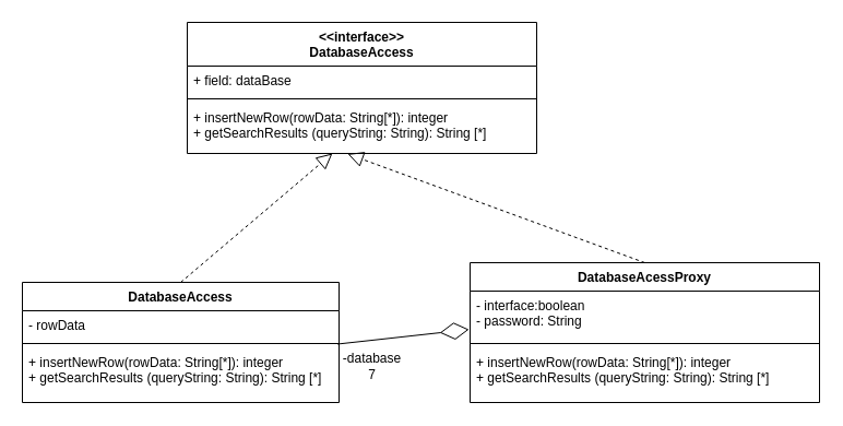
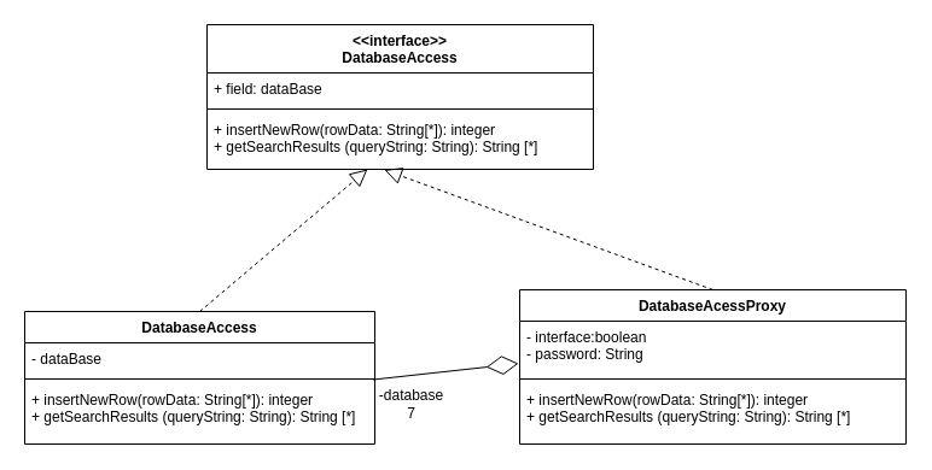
  <mxCell id="0" />
  <mxCell id="1" parent="0" />
  <mxCell id="2" value="&lt;&lt;interface&gt;&gt;&#10;DatabaseAccess" style="swimlane;fontStyle=1;align=center;verticalAlign=top;childLayout=stackLayout;horizontal=1;startSize=40;horizontalStack=0;resizeParent=1;resizeParentMax=0;resizeLast=0;collapsible=1;marginBottom=0;" vertex="1" parent="1"><mxGeometry x="171" y="20" width="320" height="120" as="geometry" /></mxCell>
  <mxCell id="3" value="+ field: dataBase" style="text;strokeColor=none;fillColor=none;align=left;verticalAlign=top;spacingLeft=4;spacingRight=4;overflow=hidden;rotatable=0;points=[[0,0.5],[1,0.5]];portConstraint=eastwest;" vertex="1" parent="2"><mxGeometry y="40" width="320" height="26" as="geometry" /></mxCell>
  <mxCell id="4" value="" style="line;strokeWidth=1;fillColor=none;align=left;verticalAlign=middle;spacingTop=-1;spacingLeft=3;spacingRight=3;rotatable=0;labelPosition=right;points=[];portConstraint=eastwest;" vertex="1" parent="2"><mxGeometry y="66" width="320" height="8" as="geometry" /></mxCell>
  <mxCell id="5" value="+ insertNewRow(rowData: String[*]): integer&#10;+ getSearchResults (queryString: String): String [*]&#10;" style="text;strokeColor=none;fillColor=none;align=left;verticalAlign=top;spacingLeft=4;spacingRight=4;overflow=hidden;rotatable=0;points=[[0,0.5],[1,0.5]];portConstraint=eastwest;" vertex="1" parent="2"><mxGeometry y="74" width="320" height="46" as="geometry" /></mxCell>
  <mxCell id="6" value="DatabaseAccess" style="swimlane;fontStyle=1;align=center;verticalAlign=top;childLayout=stackLayout;horizontal=1;startSize=26;horizontalStack=0;resizeParent=1;resizeParentMax=0;resizeLast=0;collapsible=1;marginBottom=0;" vertex="1" parent="1"><mxGeometry x="20" y="258" width="290" height="110" as="geometry" /></mxCell>
- <mxCell id="7" value="- rowData" style="text;strokeColor=none;fillColor=none;align=left;verticalAlign=top;spacingLeft=4;spacingRight=4;overflow=hidden;rotatable=0;points=[[0,0.5],[1,0.5]];portConstraint=eastwest;" vertex="1" parent="6"><mxGeometry y="26" width="290" height="26" as="geometry" /></mxCell>
+ <mxCell id="7" value="- dataBase" style="text;strokeColor=none;fillColor=none;align=left;verticalAlign=top;spacingLeft=4;spacingRight=4;overflow=hidden;rotatable=0;points=[[0,0.5],[1,0.5]];portConstraint=eastwest;" vertex="1" parent="6"><mxGeometry y="26" width="290" height="26" as="geometry" /></mxCell>
  <mxCell id="8" value="" style="line;strokeWidth=1;fillColor=none;align=left;verticalAlign=middle;spacingTop=-1;spacingLeft=3;spacingRight=3;rotatable=0;labelPosition=right;points=[];portConstraint=eastwest;" vertex="1" parent="6"><mxGeometry y="52" width="290" height="8" as="geometry" /></mxCell>
  <mxCell id="9" value="+ insertNewRow(rowData: String[*]): integer&#10;+ getSearchResults (queryString: String): String [*]&#10;" style="text;strokeColor=none;fillColor=none;align=left;verticalAlign=top;spacingLeft=4;spacingRight=4;overflow=hidden;rotatable=0;points=[[0,0.5],[1,0.5]];portConstraint=eastwest;" vertex="1" parent="6"><mxGeometry y="60" width="290" height="50" as="geometry" /></mxCell>
  <mxCell id="10" value="" style="endArrow=block;dashed=1;endFill=0;endSize=12;html=1;rounded=0;exitX=0.5;exitY=0;exitDx=0;exitDy=0;" edge="1" parent="1" source="6" target="5"><mxGeometry width="160" relative="1" as="geometry"><mxPoint x="220" y="70" as="sourcePoint" /><mxPoint x="380" y="70" as="targetPoint" /></mxGeometry></mxCell>
  <mxCell id="11" value="DatabaseAcessProxy" style="swimlane;fontStyle=1;align=center;verticalAlign=top;childLayout=stackLayout;horizontal=1;startSize=26;horizontalStack=0;resizeParent=1;resizeParentMax=0;resizeLast=0;collapsible=1;marginBottom=0;" vertex="1" parent="1"><mxGeometry x="430" y="240" width="320" height="128" as="geometry" /></mxCell>
  <mxCell id="12" value="- interface:boolean&#10;- password: String" style="text;strokeColor=none;fillColor=none;align=left;verticalAlign=top;spacingLeft=4;spacingRight=4;overflow=hidden;rotatable=0;points=[[0,0.5],[1,0.5]];portConstraint=eastwest;" vertex="1" parent="11"><mxGeometry y="26" width="320" height="44" as="geometry" /></mxCell>
  <mxCell id="13" value="" style="line;strokeWidth=1;fillColor=none;align=left;verticalAlign=middle;spacingTop=-1;spacingLeft=3;spacingRight=3;rotatable=0;labelPosition=right;points=[];portConstraint=eastwest;" vertex="1" parent="11"><mxGeometry y="70" width="320" height="8" as="geometry" /></mxCell>
  <mxCell id="14" value="+ insertNewRow(rowData: String[*]): integer&#10;+ getSearchResults (queryString: String): String [*]&#10;" style="text;strokeColor=none;fillColor=none;align=left;verticalAlign=top;spacingLeft=4;spacingRight=4;overflow=hidden;rotatable=0;points=[[0,0.5],[1,0.5]];portConstraint=eastwest;" vertex="1" parent="11"><mxGeometry y="78" width="320" height="50" as="geometry" /></mxCell>
  <mxCell id="15" value="" style="endArrow=block;dashed=1;endFill=0;endSize=12;html=1;rounded=0;exitX=0.5;exitY=0;exitDx=0;exitDy=0;entryX=0.459;entryY=1.009;entryDx=0;entryDy=0;entryPerimeter=0;" edge="1" parent="1" source="11" target="5"><mxGeometry width="160" relative="1" as="geometry"><mxPoint x="224" y="250" as="sourcePoint" /><mxPoint x="319.122" y="150" as="targetPoint" /></mxGeometry></mxCell>
  <mxCell id="16" value="" style="endArrow=diamondThin;endFill=0;endSize=24;html=1;rounded=0;entryX=-0.003;entryY=0.799;entryDx=0;entryDy=0;entryPerimeter=0;exitX=0.995;exitY=-0.07;exitDx=0;exitDy=0;exitPerimeter=0;" edge="1" parent="1" source="9" target="12"><mxGeometry width="160" relative="1" as="geometry"><mxPoint x="360" y="300" as="sourcePoint" /><mxPoint x="520" y="220" as="targetPoint" /></mxGeometry></mxCell>
  <mxCell id="17" value="-database&lt;br&gt;7" style="text;html=1;align=center;verticalAlign=middle;resizable=0;points=[];autosize=1;strokeColor=none;fillColor=none;" vertex="1" parent="1"><mxGeometry x="305" y="320" width="70" height="30" as="geometry" /></mxCell>
